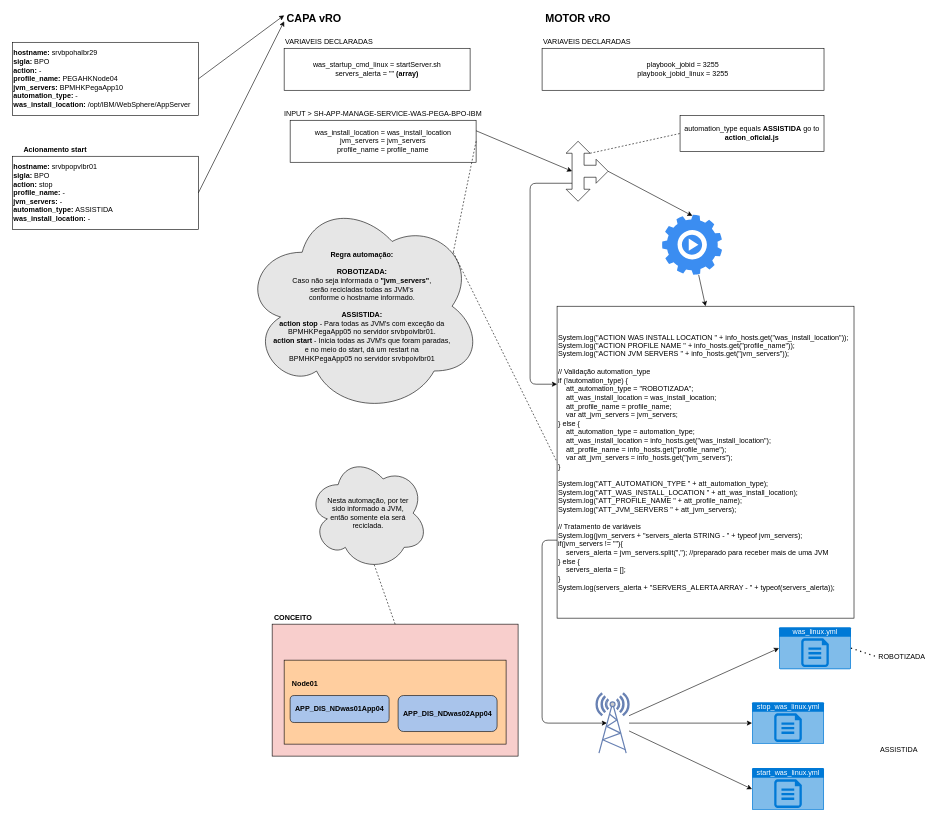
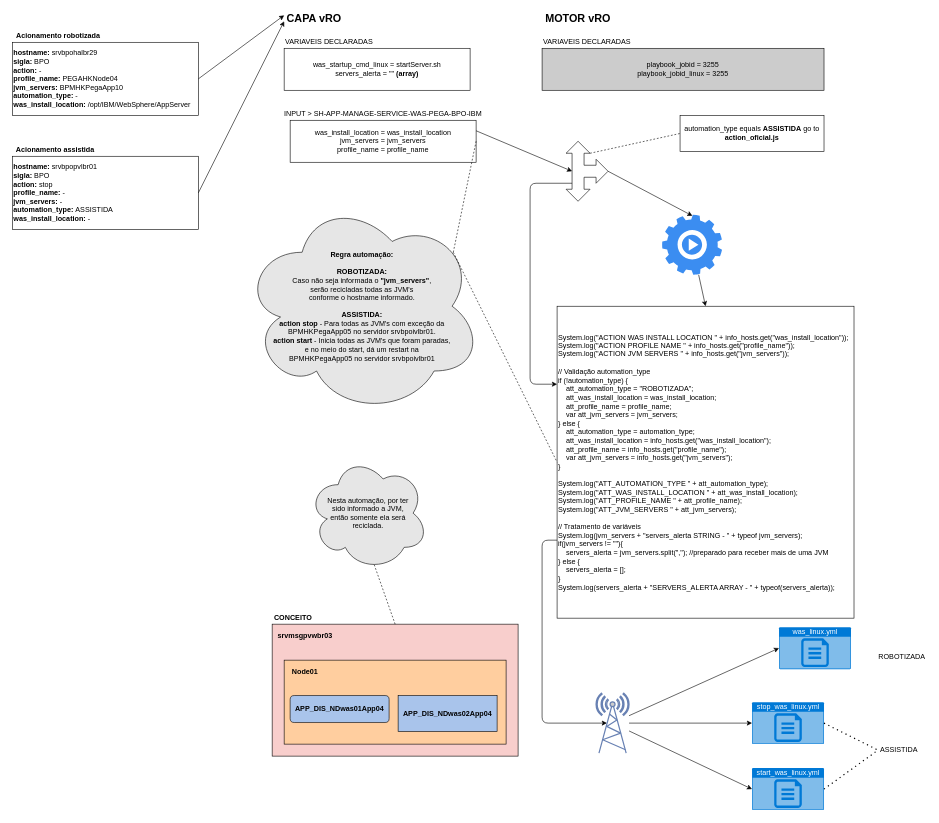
  <mxCell id="0" />
  <mxCell id="1" parent="0" />
  <mxCell id="2" value="&lt;b&gt;&lt;font style=&quot;font-size: 18px&quot;&gt;CAPA vRO&lt;/font&gt;&lt;/b&gt;" style="text;html=1;strokeColor=none;fillColor=none;align=center;verticalAlign=middle;whiteSpace=wrap;rounded=0;" parent="1" vertex="1"><mxGeometry x="473" y="20" width="100" height="20" as="geometry" /></mxCell>
  <mxCell id="3" value="VARIAVEIS DECLARADAS" style="text;html=1;strokeColor=none;fillColor=none;align=center;verticalAlign=middle;whiteSpace=wrap;rounded=0;" parent="1" vertex="1"><mxGeometry x="473" y="60" width="150" height="20" as="geometry" /></mxCell>
  <mxCell id="4" value="was_startup_cmd_linux = startServer.sh&lt;br&gt;servers_alerta = &quot;&quot; &lt;b&gt;(array)&lt;/b&gt;" style="rounded=0;whiteSpace=wrap;html=1;" parent="1" vertex="1"><mxGeometry x="473" y="80" width="310" height="70" as="geometry" /></mxCell>
  <mxCell id="5" value="INPUT &amp;gt; SH-APP-MANAGE-SERVICE-WAS-PEGA-BPO-IBM" style="text;html=1;strokeColor=none;fillColor=none;align=center;verticalAlign=middle;whiteSpace=wrap;rounded=0;" parent="1" vertex="1"><mxGeometry x="458" y="180" width="360" height="20" as="geometry" /></mxCell>
  <mxCell id="6" value="was_install_location = was_install_location&lt;br&gt;jvm_servers = jvm_servers&lt;br&gt;profile_name = profile_name" style="rounded=0;whiteSpace=wrap;html=1;" parent="1" vertex="1"><mxGeometry x="483" y="200" width="310" height="70" as="geometry" /></mxCell>
  <mxCell id="7" value="&lt;b&gt;&lt;font style=&quot;font-size: 18px&quot;&gt;MOTOR vRO&lt;/font&gt;&lt;/b&gt;" style="text;html=1;strokeColor=none;fillColor=none;align=center;verticalAlign=middle;whiteSpace=wrap;rounded=0;" parent="1" vertex="1"><mxGeometry x="903" y="20" width="120" height="20" as="geometry" /></mxCell>
  <mxCell id="8" value="VARIAVEIS DECLARADAS" style="text;html=1;strokeColor=none;fillColor=none;align=center;verticalAlign=middle;whiteSpace=wrap;rounded=0;" parent="1" vertex="1"><mxGeometry x="903" y="60" width="150" height="20" as="geometry" /></mxCell>
- <mxCell id="9" value="playbook_jobid = 3255&lt;br&gt;playbook_jobid_linux = 3255" style="rounded=0;whiteSpace=wrap;html=1;" parent="1" vertex="1"><mxGeometry x="903" y="80" width="470" height="70" as="geometry" /></mxCell>
+ <mxCell id="9" value="playbook_jobid = 3255&lt;br&gt;playbook_jobid_linux = 3255" style="rounded=0;whiteSpace=wrap;html=1;fillColor=#cccccc;" parent="1" vertex="1"><mxGeometry x="903" y="80" width="470" height="70" as="geometry" /></mxCell>
  <mxCell id="10" value="Task Variaveis de Ambiente &lt;b&gt;(INCOMPLETO)&lt;/b&gt;" style="text;html=1;strokeColor=none;fillColor=none;align=center;verticalAlign=middle;whiteSpace=wrap;rounded=0;" parent="1" vertex="1"><mxGeometry x="923" y="640" width="250" height="20" as="geometry" /></mxCell>
  <mxCell id="11" value="&lt;div&gt;System.log(&quot;ACTION WAS INSTALL LOCATION &quot; + info_hosts.get(&quot;was_install_location&quot;));&lt;/div&gt;&lt;div&gt;System.log(&quot;ACTION PROFILE NAME &quot; + info_hosts.get(&quot;profile_name&quot;));&lt;/div&gt;&lt;div&gt;System.log(&quot;ACTION JVM SERVERS &quot; + info_hosts.get(&quot;jvm_servers&quot;));&lt;/div&gt;&lt;div&gt;&lt;br&gt;&lt;/div&gt;&lt;div&gt;// Validação automation_type&lt;/div&gt;&lt;div&gt;if (!automation_type) {&lt;/div&gt;&lt;div&gt;&amp;nbsp; &amp;nbsp; att_automation_type = &quot;ROBOTIZADA&quot;;&lt;/div&gt;&lt;div&gt;&amp;nbsp; &amp;nbsp; att_was_install_location = was_install_location;&lt;/div&gt;&lt;div&gt;&amp;nbsp; &amp;nbsp; att_profile_name = profile_name;&lt;/div&gt;&lt;div&gt;&amp;nbsp; &amp;nbsp; var att_jvm_servers = jvm_servers;&lt;/div&gt;&lt;div&gt;} else {&lt;/div&gt;&lt;div&gt;&amp;nbsp; &amp;nbsp; att_automation_type = automation_type;&lt;/div&gt;&lt;div&gt;&amp;nbsp; &amp;nbsp; att_was_install_location = info_hosts.get(&quot;was_install_location&quot;);&lt;/div&gt;&lt;div&gt;&amp;nbsp; &amp;nbsp; att_profile_name = info_hosts.get(&quot;profile_name&quot;);&lt;/div&gt;&lt;div&gt;&amp;nbsp; &amp;nbsp; var att_jvm_servers = info_hosts.get(&quot;jvm_servers&quot;);&lt;/div&gt;&lt;div&gt;}&lt;/div&gt;&lt;div&gt;&lt;br&gt;&lt;/div&gt;&lt;div&gt;System.log(&quot;ATT_AUTOMATION_TYPE &quot; + att_automation_type);&lt;/div&gt;&lt;div&gt;System.log(&quot;ATT_WAS_INSTALL_LOCATION &quot; + att_was_install_location);&lt;/div&gt;&lt;div&gt;System.log(&quot;ATT_PROFILE_NAME &quot; + att_profile_name);&lt;/div&gt;&lt;div&gt;System.log(&quot;ATT_JVM_SERVERS &quot; + att_jvm_servers);&lt;/div&gt;&lt;div&gt;&lt;br&gt;&lt;/div&gt;&lt;div&gt;// Tratamento de variáveis&lt;/div&gt;&lt;div&gt;System.log(jvm_servers + &quot;servers_alerta STRING - &quot; + typeof jvm_servers);&lt;/div&gt;&lt;div&gt;if(jvm_servers != &quot;&quot;){&lt;/div&gt;&lt;div&gt;&amp;nbsp; &amp;nbsp; servers_alerta = jvm_servers.split(&quot;,&quot;); //preparado para receber mais de uma JVM&lt;/div&gt;&lt;div&gt;} else {&lt;/div&gt;&lt;div&gt;&amp;nbsp; &amp;nbsp; servers_alerta = [];&lt;/div&gt;&lt;div&gt;}&lt;/div&gt;&lt;div&gt;System.log(servers_alerta + &quot;SERVERS_ALERTA ARRAY - &quot; + typeof(servers_alerta));&lt;/div&gt;" style="rounded=0;whiteSpace=wrap;html=1;align=left;" parent="1" vertex="1"><mxGeometry x="928" y="510" width="495" height="520" as="geometry" /></mxCell>
  <mxCell id="12" value="" style="endArrow=classic;html=1;exitX=1;exitY=0.25;exitDx=0;exitDy=0;entryX=0;entryY=0;entryDx=50;entryDy=60;entryPerimeter=0;" parent="1" source="6" target="33" edge="1"><mxGeometry width="50" height="50" relative="1" as="geometry"><mxPoint x="833" y="640" as="sourcePoint" /><mxPoint x="983" y="260" as="targetPoint" /></mxGeometry></mxCell>
  <mxCell id="13" value="" style="endArrow=classic;html=1;entryX=0.33;entryY=0.5;entryDx=0;entryDy=0;edgeStyle=orthogonalEdgeStyle;exitX=0;exitY=0.75;exitDx=0;exitDy=0;entryPerimeter=0;" parent="1" source="11" target="14" edge="1"><mxGeometry width="50" height="50" relative="1" as="geometry"><mxPoint x="813" y="790" as="sourcePoint" /><mxPoint x="923" y="1190" as="targetPoint" /><Array as="points"><mxPoint x="903" y="900" /><mxPoint x="903" y="1205" /></Array></mxGeometry></mxCell>
  <mxCell id="14" value="" style="fontColor=#0066CC;verticalAlign=top;verticalLabelPosition=bottom;labelPosition=center;align=center;html=1;outlineConnect=0;fillColor=#CCCCCC;strokeColor=#6881B3;gradientColor=none;gradientDirection=north;strokeWidth=2;shape=mxgraph.networks.radio_tower;" parent="1" vertex="1"><mxGeometry x="993" y="1155" width="55" height="100" as="geometry" /></mxCell>
  <mxCell id="15" value="&lt;b&gt;Regra automação:&lt;br&gt;&lt;/b&gt;&lt;br&gt;&lt;b&gt;ROBOTIZADA:&lt;/b&gt;&lt;br&gt;Caso não seja informada o &lt;b&gt;&quot;jvm_servers&quot;&lt;/b&gt;,&lt;br&gt;serão recicladas todas as JVM's&lt;br&gt;conforme o hostname informado.&lt;br&gt;&lt;br&gt;&lt;b&gt;ASSISTIDA:&lt;/b&gt;&lt;br&gt;&lt;b&gt;action stop&lt;/b&gt; - Para todas as JVM's com exceção da&lt;br&gt;BPMHKPegaApp05 no servidor srvbpoivlbr01.&lt;br&gt;&lt;b&gt;action start&lt;/b&gt; - Inicia todas as JVM's que foram paradas,&lt;br&gt;e no meio do start, dá um restart na&lt;br&gt;BPMHKPegaApp05 no servidor srvbpoivlbr01" style="ellipse;shape=cloud;whiteSpace=wrap;html=1;fillColor=#E6E6E6;" parent="1" vertex="1"><mxGeometry x="403" y="330" width="400" height="360" as="geometry" /></mxCell>
  <mxCell id="16" value="" style="endArrow=none;dashed=1;html=1;entryX=0;entryY=0.5;entryDx=0;entryDy=0;exitX=0.88;exitY=0.25;exitDx=0;exitDy=0;exitPerimeter=0;" parent="1" source="15" target="11" edge="1"><mxGeometry width="50" height="50" relative="1" as="geometry"><mxPoint x="643" y="820" as="sourcePoint" /><mxPoint x="693" y="770" as="targetPoint" /></mxGeometry></mxCell>
  <mxCell id="17" value="" style="endArrow=none;dashed=1;html=1;exitX=0.88;exitY=0.25;exitDx=0;exitDy=0;exitPerimeter=0;entryX=1;entryY=0.5;entryDx=0;entryDy=0;" parent="1" source="15" target="6" edge="1"><mxGeometry width="50" height="50" relative="1" as="geometry"><mxPoint x="793" y="250" as="sourcePoint" /><mxPoint x="783" y="235" as="targetPoint" /></mxGeometry></mxCell>
  <mxCell id="18" value="Nesta automação, por ter &lt;br&gt;sido informado a JVM, &lt;br&gt;então somente ela será &lt;br&gt;reciclada." style="ellipse;shape=cloud;whiteSpace=wrap;html=1;fillColor=#E6E6E6;" parent="1" vertex="1"><mxGeometry x="513" y="760" width="200" height="190" as="geometry" /></mxCell>
  <mxCell id="19" value="" style="rounded=0;whiteSpace=wrap;html=1;fillColor=#F8CECC;" parent="1" vertex="1"><mxGeometry x="453" y="1040" width="410" height="220" as="geometry" /></mxCell>
  <mxCell id="20" value="&lt;b&gt;CONCEITO&lt;/b&gt;" style="text;html=1;strokeColor=none;fillColor=none;align=center;verticalAlign=middle;whiteSpace=wrap;rounded=0;" parent="1" vertex="1"><mxGeometry x="453" y="1020" width="70" height="20" as="geometry" /></mxCell>
+ <mxCell id="21" value="&lt;b&gt;srvmsgpvwbr03&lt;/b&gt;" style="text;html=1;strokeColor=none;fillColor=none;align=center;verticalAlign=middle;whiteSpace=wrap;rounded=0;" parent="1" vertex="1"><mxGeometry x="463" y="1050" width="90" height="20" as="geometry" /></mxCell>
  <mxCell id="22" value="" style="rounded=0;whiteSpace=wrap;html=1;fillColor=#FFCE9F;" parent="1" vertex="1"><mxGeometry x="473" y="1100" width="370" height="140" as="geometry" /></mxCell>
- <mxCell id="23" value="&lt;b&gt;Node01&lt;/b&gt;" style="text;html=1;strokeColor=none;fillColor=none;align=center;verticalAlign=middle;whiteSpace=wrap;rounded=0;" parent="1" vertex="1"><mxGeometry x="483" y="1130" width="50" height="20" as="geometry" /></mxCell>
+ <mxCell id="23" value="&lt;b&gt;Node01&lt;/b&gt;" style="text;html=1;strokeColor=none;fillColor=none;align=center;verticalAlign=middle;whiteSpace=wrap;rounded=0;" parent="1" vertex="1"><mxGeometry x="483" y="1110" width="50" height="20" as="geometry" /></mxCell>
  <mxCell id="24" value="&lt;b style=&quot;text-align: left&quot;&gt;APP_DIS_NDwas01App04&lt;/b&gt;" style="rounded=1;whiteSpace=wrap;html=1;fillColor=#A9C4EB;" parent="1" vertex="1"><mxGeometry x="483" y="1159" width="165" height="45" as="geometry" /></mxCell>
- <mxCell id="25" value="&lt;b style=&quot;text-align: left&quot;&gt;APP_DIS_NDwas02App04&lt;/b&gt;" style="rounded=1;whiteSpace=wrap;html=1;fillColor=#A9C4EB;" parent="1" vertex="1"><mxGeometry x="663" y="1159" width="165" height="60" as="geometry" /></mxCell>
+ <mxCell id="25" value="&lt;b style=&quot;text-align: left&quot;&gt;APP_DIS_NDwas02App04&lt;/b&gt;" style="whiteSpace=wrap;html=1;fillColor=#A9C4EB;rounded=0;" parent="1" vertex="1"><mxGeometry x="663" y="1159" width="165" height="60" as="geometry" /></mxCell>
  <mxCell id="26" value="" style="endArrow=none;dashed=1;html=1;exitX=0.5;exitY=0;exitDx=0;exitDy=0;entryX=0.55;entryY=0.95;entryDx=0;entryDy=0;entryPerimeter=0;" parent="1" source="19" target="18" edge="1"><mxGeometry width="50" height="50" relative="1" as="geometry"><mxPoint x="693" y="1010" as="sourcePoint" /><mxPoint x="743" y="960" as="targetPoint" /></mxGeometry></mxCell>
+ <mxCell id="27" value="&lt;b&gt;Acionamento robotizada&lt;/b&gt;" style="text;html=1;strokeColor=none;fillColor=none;align=center;verticalAlign=middle;whiteSpace=wrap;rounded=0;" parent="1" vertex="1"><mxGeometry x="20" y="50" width="153" height="20" as="geometry" /></mxCell>
  <mxCell id="28" value="&lt;b&gt;hostname:&lt;/b&gt; srvbpohalbr29&lt;br&gt;&lt;b&gt;sigla:&lt;/b&gt; BPO&lt;br&gt;&lt;b&gt;action:&lt;/b&gt; -&amp;nbsp;&lt;br&gt;&lt;b&gt;profile_name:&lt;/b&gt; PEGAHKNode04&lt;br&gt;&lt;b&gt;jvm_servers:&lt;/b&gt; BPMHKPegaApp10&lt;br&gt;&lt;b&gt;automation_type:&lt;/b&gt; -&lt;br&gt;&lt;b&gt;was_install_location:&lt;/b&gt; /opt/IBM/WebSphere/AppServer" style="rounded=0;whiteSpace=wrap;html=1;align=left;" parent="1" vertex="1"><mxGeometry x="20" y="70" width="310" height="122" as="geometry" /></mxCell>
- <mxCell id="29" value="&lt;b&gt;Acionamento start&lt;/b&gt;" style="text;html=1;strokeColor=none;fillColor=none;align=center;verticalAlign=middle;whiteSpace=wrap;rounded=0;" parent="1" vertex="1"><mxGeometry x="20" y="240" width="143" height="20" as="geometry" /></mxCell>
+ <mxCell id="29" value="&lt;b&gt;Acionamento assistida&lt;/b&gt;" style="text;html=1;strokeColor=none;fillColor=none;align=center;verticalAlign=middle;whiteSpace=wrap;rounded=0;" parent="1" vertex="1"><mxGeometry x="20" y="240" width="143" height="20" as="geometry" /></mxCell>
  <mxCell id="30" value="&lt;b&gt;hostname:&lt;/b&gt; srvbpopvlbr01&lt;br&gt;&lt;b&gt;sigla:&lt;/b&gt; BPO&lt;br&gt;&lt;b&gt;action:&lt;/b&gt;&amp;nbsp;stop&amp;nbsp;&lt;br&gt;&lt;b&gt;profile_name: &lt;/b&gt;-&lt;br&gt;&lt;b&gt;jvm_servers:&lt;/b&gt; -&lt;br&gt;&lt;b&gt;automation_type:&lt;/b&gt;&amp;nbsp;ASSISTIDA&lt;br&gt;&lt;b&gt;was_install_location:&lt;/b&gt; -" style="rounded=0;whiteSpace=wrap;html=1;align=left;" parent="1" vertex="1"><mxGeometry x="20" y="260" width="310" height="122" as="geometry" /></mxCell>
  <mxCell id="31" value="" style="endArrow=classic;html=1;entryX=0;entryY=0.25;entryDx=0;entryDy=0;exitX=1;exitY=0.5;exitDx=0;exitDy=0;" parent="1" source="28" target="2" edge="1"><mxGeometry width="50" height="50" relative="1" as="geometry"><mxPoint x="-77" y="270" as="sourcePoint" /><mxPoint x="-27" y="220" as="targetPoint" /></mxGeometry></mxCell>
  <mxCell id="32" value="" style="endArrow=classic;html=1;exitX=1;exitY=0.5;exitDx=0;exitDy=0;entryX=0;entryY=0.75;entryDx=0;entryDy=0;" parent="1" source="30" target="2" edge="1"><mxGeometry width="50" height="50" relative="1" as="geometry"><mxPoint x="373" y="280" as="sourcePoint" /><mxPoint x="473" y="30" as="targetPoint" /></mxGeometry></mxCell>
  <mxCell id="33" value="" style="html=1;shadow=0;dashed=0;align=center;verticalAlign=middle;shape=mxgraph.arrows2.triadArrow;dy=10;dx=20;arrowHead=40;rotation=90;" vertex="1" parent="1"><mxGeometry x="928" y="250" width="100" height="70" as="geometry" /></mxCell>
  <mxCell id="34" value="" style="html=1;aspect=fixed;strokeColor=none;shadow=0;align=center;verticalAlign=top;fillColor=#3B8DF1;shape=mxgraph.gcp2.play_gear" vertex="1" parent="1"><mxGeometry x="1103" y="357.5" width="100" height="100" as="geometry" /></mxCell>
  <mxCell id="35" value="" style="endArrow=classic;html=1;entryX=0.506;entryY=0.018;entryDx=0;entryDy=0;entryPerimeter=0;exitX=0.5;exitY=0;exitDx=0;exitDy=0;exitPerimeter=0;" edge="1" parent="1" source="33" target="34"><mxGeometry width="50" height="50" relative="1" as="geometry"><mxPoint x="1163" y="510" as="sourcePoint" /><mxPoint x="1213" y="460" as="targetPoint" /></mxGeometry></mxCell>
  <mxCell id="36" value="" style="endArrow=classic;html=1;edgeStyle=orthogonalEdgeStyle;exitX=0;exitY=0;exitDx=70;exitDy=60;exitPerimeter=0;" edge="1" parent="1" source="33"><mxGeometry width="50" height="50" relative="1" as="geometry"><mxPoint x="903" y="432.53" as="sourcePoint" /><mxPoint x="928" y="640" as="targetPoint" /><Array as="points"><mxPoint x="883" y="305" /><mxPoint x="883" y="640" /></Array></mxGeometry></mxCell>
  <mxCell id="37" value="" style="endArrow=classic;html=1;entryX=0.5;entryY=0;entryDx=0;entryDy=0;" edge="1" parent="1" source="34" target="11"><mxGeometry width="50" height="50" relative="1" as="geometry"><mxPoint x="1133" y="510" as="sourcePoint" /><mxPoint x="1276" y="660" as="targetPoint" /></mxGeometry></mxCell>
  <mxCell id="38" value="automation_type equals &lt;b&gt;ASSISTIDA&lt;/b&gt; go to &lt;b&gt;action_oficial.js&lt;/b&gt;" style="rounded=0;whiteSpace=wrap;html=1;" vertex="1" parent="1"><mxGeometry x="1133" y="192" width="240" height="60" as="geometry" /></mxCell>
  <mxCell id="39" value="" style="endArrow=none;dashed=1;html=1;exitX=0;exitY=0;exitDx=20;exitDy=30;exitPerimeter=0;entryX=0;entryY=0.5;entryDx=0;entryDy=0;" edge="1" parent="1" source="33" target="38"><mxGeometry width="50" height="50" relative="1" as="geometry"><mxPoint x="1053" y="230" as="sourcePoint" /><mxPoint x="1103" y="180" as="targetPoint" /></mxGeometry></mxCell>
  <mxCell id="40" value="was_linux.yml" style="html=1;strokeColor=none;fillColor=#0079D6;labelPosition=center;verticalLabelPosition=middle;verticalAlign=top;align=center;fontSize=12;outlineConnect=0;spacingTop=-6;fontColor=#FFFFFF;shape=mxgraph.sitemap.text;" vertex="1" parent="1"><mxGeometry x="1298" y="1045" width="120" height="70" as="geometry" /></mxCell>
  <mxCell id="41" value="stop_was_linux.yml" style="html=1;strokeColor=none;fillColor=#0079D6;labelPosition=center;verticalLabelPosition=middle;verticalAlign=top;align=center;fontSize=12;outlineConnect=0;spacingTop=-6;fontColor=#FFFFFF;shape=mxgraph.sitemap.text;" vertex="1" parent="1"><mxGeometry x="1253" y="1170" width="120" height="70" as="geometry" /></mxCell>
  <mxCell id="42" value="start_was_linux.yml" style="html=1;strokeColor=none;fillColor=#0079D6;labelPosition=center;verticalLabelPosition=middle;verticalAlign=top;align=center;fontSize=12;outlineConnect=0;spacingTop=-6;fontColor=#FFFFFF;shape=mxgraph.sitemap.text;" vertex="1" parent="1"><mxGeometry x="1253" y="1280" width="120" height="70" as="geometry" /></mxCell>
  <mxCell id="43" value="" style="endArrow=classic;html=1;entryX=0;entryY=0.5;entryDx=0;entryDy=0;entryPerimeter=0;" edge="1" parent="1" source="14" target="40"><mxGeometry width="50" height="50" relative="1" as="geometry"><mxPoint x="1023" y="1360" as="sourcePoint" /><mxPoint x="1073" y="1310" as="targetPoint" /></mxGeometry></mxCell>
  <mxCell id="44" value="" style="endArrow=classic;html=1;entryX=0;entryY=0.5;entryDx=0;entryDy=0;entryPerimeter=0;" edge="1" parent="1" source="14" target="41"><mxGeometry width="50" height="50" relative="1" as="geometry"><mxPoint x="1058" y="1201.989" as="sourcePoint" /><mxPoint x="1263" y="1105" as="targetPoint" /></mxGeometry></mxCell>
  <mxCell id="45" value="" style="endArrow=classic;html=1;entryX=0;entryY=0.5;entryDx=0;entryDy=0;entryPerimeter=0;" edge="1" parent="1" source="14" target="42"><mxGeometry width="50" height="50" relative="1" as="geometry"><mxPoint x="1058" y="1215" as="sourcePoint" /><mxPoint x="1263" y="1215" as="targetPoint" /></mxGeometry></mxCell>
  <mxCell id="46" value="ROBOTIZADA" style="text;html=1;strokeColor=none;fillColor=none;align=center;verticalAlign=middle;whiteSpace=wrap;rounded=0;" vertex="1" parent="1"><mxGeometry x="1463" y="1085" width="80" height="20" as="geometry" /></mxCell>
  <mxCell id="47" value="ASSISTIDA" style="text;html=1;strokeColor=none;fillColor=none;align=center;verticalAlign=middle;whiteSpace=wrap;rounded=0;" vertex="1" parent="1"><mxGeometry x="1463" y="1240" width="70" height="20" as="geometry" /></mxCell>
- <mxCell id="48" value="" style="endArrow=none;dashed=1;html=1;dashPattern=1 3;strokeWidth=2;entryX=0;entryY=0.5;entryDx=0;entryDy=0;exitX=1;exitY=0.5;exitDx=0;exitDy=0;exitPerimeter=0;" edge="1" parent="1" source="40" target="46"><mxGeometry width="50" height="50" relative="1" as="geometry"><mxPoint x="1663" y="1210" as="sourcePoint" /><mxPoint x="1713" y="1160" as="targetPoint" /></mxGeometry></mxCell>
+ <mxCell id="49" value="" style="endArrow=none;dashed=1;html=1;dashPattern=1 3;strokeWidth=2;entryX=0;entryY=0.5;entryDx=0;entryDy=0;exitX=1;exitY=0.5;exitDx=0;exitDy=0;exitPerimeter=0;" edge="1" parent="1" source="41" target="47"><mxGeometry width="50" height="50" relative="1" as="geometry"><mxPoint x="1453" y="1188.58" as="sourcePoint" /><mxPoint x="1543" y="1188.58" as="targetPoint" /></mxGeometry></mxCell>
+ <mxCell id="50" value="" style="endArrow=none;dashed=1;html=1;dashPattern=1 3;strokeWidth=2;entryX=0;entryY=0.5;entryDx=0;entryDy=0;exitX=1;exitY=0.5;exitDx=0;exitDy=0;exitPerimeter=0;" edge="1" parent="1" source="42" target="47"><mxGeometry width="50" height="50" relative="1" as="geometry"><mxPoint x="1413" y="1305" as="sourcePoint" /><mxPoint x="1503" y="1350" as="targetPoint" /></mxGeometry></mxCell>
